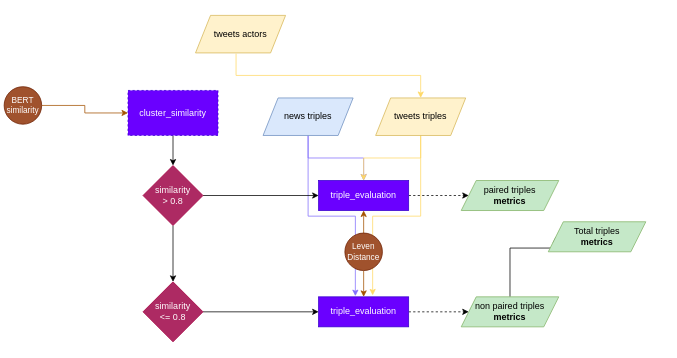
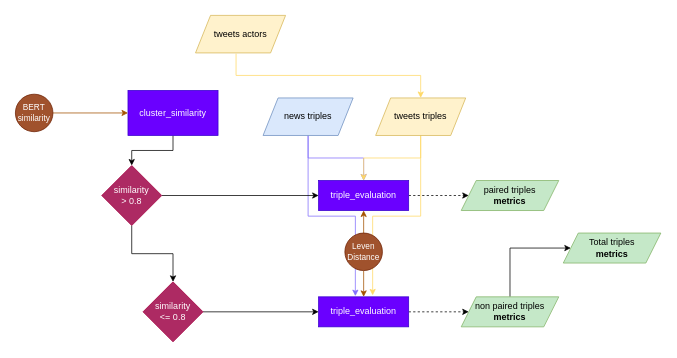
  <mxCell id="0" />
  <mxCell id="1" parent="0" />
  <mxCell id="2" style="edgeStyle=orthogonalEdgeStyle;rounded=0;orthogonalLoop=1;jettySize=auto;html=1;exitX=0.5;exitY=1;exitDx=0;exitDy=0;entryX=0.5;entryY=0;entryDx=0;entryDy=0;strokeColor=#826FFC;" edge="1" parent="1" source="4" target="18"><mxGeometry relative="1" as="geometry" /></mxCell>
  <mxCell id="3" style="edgeStyle=orthogonalEdgeStyle;rounded=0;orthogonalLoop=1;jettySize=auto;html=1;exitX=0.5;exitY=1;exitDx=0;exitDy=0;entryX=0.408;entryY=-0.025;entryDx=0;entryDy=0;entryPerimeter=0;strokeColor=#826FFC;" edge="1" parent="1" source="4" target="23"><mxGeometry relative="1" as="geometry" /></mxCell>
  <mxCell id="4" value="&lt;div&gt;news triples&lt;/div&gt;" style="shape=parallelogram;perimeter=parallelogramPerimeter;whiteSpace=wrap;html=1;fixedSize=1;fillColor=#dae8fc;strokeColor=#6c8ebf;" vertex="1" parent="1"><mxGeometry x="350" y="130" width="120" height="50" as="geometry" /></mxCell>
  <mxCell id="5" style="edgeStyle=orthogonalEdgeStyle;rounded=0;orthogonalLoop=1;jettySize=auto;html=1;exitX=0.45;exitY=1.02;exitDx=0;exitDy=0;exitPerimeter=0;strokeColor=#FFD966;" edge="1" parent="1" source="6" target="9"><mxGeometry relative="1" as="geometry"><mxPoint x="240" y="130" as="targetPoint" /><mxPoint x="330" y="80" as="sourcePoint" /></mxGeometry></mxCell>
  <mxCell id="6" value="tweets actors" style="shape=parallelogram;perimeter=parallelogramPerimeter;whiteSpace=wrap;html=1;fixedSize=1;fillColor=#fff2cc;strokeColor=#d6b656;" vertex="1" parent="1"><mxGeometry x="260" y="20" width="120" height="50" as="geometry" /></mxCell>
  <mxCell id="7" style="edgeStyle=orthogonalEdgeStyle;rounded=0;orthogonalLoop=1;jettySize=auto;html=1;exitX=0.5;exitY=1;exitDx=0;exitDy=0;entryX=0.5;entryY=0;entryDx=0;entryDy=0;strokeColor=#FFD966;" edge="1" parent="1" source="9" target="18"><mxGeometry relative="1" as="geometry"><mxPoint x="490" y="240" as="targetPoint" /></mxGeometry></mxCell>
  <mxCell id="8" style="edgeStyle=orthogonalEdgeStyle;rounded=0;orthogonalLoop=1;jettySize=auto;html=1;exitX=0.5;exitY=1;exitDx=0;exitDy=0;entryX=0.6;entryY=-0.05;entryDx=0;entryDy=0;entryPerimeter=0;strokeColor=#FFD966;" edge="1" parent="1" source="9" target="23"><mxGeometry relative="1" as="geometry" /></mxCell>
  <mxCell id="9" value="tweets triples" style="shape=parallelogram;perimeter=parallelogramPerimeter;whiteSpace=wrap;html=1;fixedSize=1;fillColor=#fff2cc;strokeColor=#d6b656;" vertex="1" parent="1"><mxGeometry x="500" y="130" width="120" height="50" as="geometry" /></mxCell>
  <mxCell id="10" style="edgeStyle=orthogonalEdgeStyle;rounded=0;orthogonalLoop=1;jettySize=auto;html=1;exitX=0.5;exitY=1;exitDx=0;exitDy=0;entryX=0.5;entryY=0;entryDx=0;entryDy=0;" edge="1" parent="1" source="11" target="16"><mxGeometry relative="1" as="geometry" /></mxCell>
- <mxCell id="11" value="cluster_similarity" style="rounded=0;whiteSpace=wrap;html=1;strokeColor=#3700CC;fillColor=#6a00ff;fontColor=#ffffff;dashed=1;" vertex="1" parent="1"><mxGeometry x="170" y="120" width="120" height="60" as="geometry" /></mxCell>
+ <mxCell id="11" value="cluster_similarity" style="rounded=0;whiteSpace=wrap;html=1;strokeColor=#3700CC;fillColor=#6a00ff;fontColor=#ffffff;" vertex="1" parent="1"><mxGeometry x="170" y="120" width="120" height="60" as="geometry" /></mxCell>
  <mxCell id="12" style="edgeStyle=orthogonalEdgeStyle;rounded=0;orthogonalLoop=1;jettySize=auto;html=1;exitX=1;exitY=0.5;exitDx=0;exitDy=0;entryX=0;entryY=0.5;entryDx=0;entryDy=0;strokeColor=#A35200;" edge="1" parent="1" source="13" target="11"><mxGeometry relative="1" as="geometry" /></mxCell>
- <mxCell id="13" value="&lt;div style=&quot;font-size: 11px&quot;&gt;&lt;font style=&quot;font-size: 11px&quot;&gt;BERT&lt;/font&gt;&lt;/div&gt;&lt;div style=&quot;font-size: 11px&quot;&gt;&lt;font style=&quot;font-size: 11px&quot;&gt;similarity&lt;/font&gt;&lt;br&gt;&lt;/div&gt;" style="ellipse;whiteSpace=wrap;html=1;aspect=fixed;fillColor=#a0522d;strokeColor=#6D1F00;fontColor=#ffffff;" vertex="1" parent="1"><mxGeometry x="5" y="115" width="50" height="50" as="geometry" /></mxCell>
+ <mxCell id="13" value="&lt;div style=&quot;font-size: 11px&quot;&gt;&lt;font style=&quot;font-size: 11px&quot;&gt;BERT&lt;/font&gt;&lt;/div&gt;&lt;div style=&quot;font-size: 11px&quot;&gt;&lt;font style=&quot;font-size: 11px&quot;&gt;similarity&lt;/font&gt;&lt;br&gt;&lt;/div&gt;" style="ellipse;whiteSpace=wrap;html=1;aspect=fixed;fillColor=#a0522d;strokeColor=#6D1F00;fontColor=#ffffff;" vertex="1" parent="1"><mxGeometry x="20" y="125" width="50" height="50" as="geometry" /></mxCell>
  <mxCell id="14" style="edgeStyle=orthogonalEdgeStyle;rounded=0;orthogonalLoop=1;jettySize=auto;html=1;exitX=1;exitY=0.5;exitDx=0;exitDy=0;entryX=0;entryY=0.5;entryDx=0;entryDy=0;" edge="1" parent="1" source="16" target="18"><mxGeometry relative="1" as="geometry" /></mxCell>
  <mxCell id="15" style="edgeStyle=orthogonalEdgeStyle;rounded=0;orthogonalLoop=1;jettySize=auto;html=1;exitX=0.5;exitY=1;exitDx=0;exitDy=0;entryX=0.5;entryY=0;entryDx=0;entryDy=0;" edge="1" parent="1" source="16" target="21"><mxGeometry relative="1" as="geometry" /></mxCell>
- <mxCell id="16" value="&lt;div&gt;similarity &lt;br&gt;&lt;/div&gt;&lt;div&gt;&amp;gt; 0.8&lt;br&gt;&lt;/div&gt;" style="rhombus;whiteSpace=wrap;html=1;strokeColor=#A50040;fontColor=#ffffff;fillColor=#AD2A63;" vertex="1" parent="1"><mxGeometry x="190" y="220" width="80" height="80" as="geometry" /></mxCell>
+ <mxCell id="16" value="&lt;div&gt;similarity &lt;br&gt;&lt;/div&gt;&lt;div&gt;&amp;gt; 0.8&lt;br&gt;&lt;/div&gt;" style="rhombus;whiteSpace=wrap;html=1;strokeColor=#A50040;fontColor=#ffffff;fillColor=#AD2A63;" vertex="1" parent="1"><mxGeometry x="135" y="220" width="80" height="80" as="geometry" /></mxCell>
  <mxCell id="17" style="edgeStyle=orthogonalEdgeStyle;rounded=0;orthogonalLoop=1;jettySize=auto;html=1;exitX=1;exitY=0.5;exitDx=0;exitDy=0;entryX=0;entryY=0.5;entryDx=0;entryDy=0;dashed=1;" edge="1" parent="1" source="18" target="19"><mxGeometry relative="1" as="geometry" /></mxCell>
  <mxCell id="18" value="triple_evaluation" style="rounded=0;whiteSpace=wrap;html=1;fillColor=#6a00ff;strokeColor=#3700CC;fontColor=#ffffff;" vertex="1" parent="1"><mxGeometry x="424" y="240" width="120" height="40" as="geometry" /></mxCell>
  <mxCell id="19" value="&lt;div&gt;paired triples&lt;/div&gt;&lt;div&gt;&lt;b&gt;metrics&lt;/b&gt;&lt;br&gt;&lt;/div&gt;" style="shape=parallelogram;perimeter=parallelogramPerimeter;whiteSpace=wrap;html=1;fixedSize=1;strokeColor=#82b366;fillColor=#C5E8C8;" vertex="1" parent="1"><mxGeometry x="614" y="240" width="130" height="40" as="geometry" /></mxCell>
  <mxCell id="20" style="edgeStyle=orthogonalEdgeStyle;rounded=0;orthogonalLoop=1;jettySize=auto;html=1;exitX=1;exitY=0.5;exitDx=0;exitDy=0;entryX=0;entryY=0.5;entryDx=0;entryDy=0;" edge="1" parent="1" source="21" target="23"><mxGeometry relative="1" as="geometry" /></mxCell>
  <mxCell id="21" value="&lt;div&gt;similarity &lt;br&gt;&lt;/div&gt;&lt;div&gt;&amp;lt;= 0.8&lt;br&gt;&lt;/div&gt;" style="rhombus;whiteSpace=wrap;html=1;strokeColor=#A50040;fontColor=#ffffff;fillColor=#AD2A63;" vertex="1" parent="1"><mxGeometry x="190" y="375" width="80" height="80" as="geometry" /></mxCell>
  <mxCell id="22" style="edgeStyle=orthogonalEdgeStyle;rounded=0;orthogonalLoop=1;jettySize=auto;html=1;exitX=1;exitY=0.5;exitDx=0;exitDy=0;entryX=0;entryY=0.5;entryDx=0;entryDy=0;dashed=1;" edge="1" parent="1" source="23" target="25"><mxGeometry relative="1" as="geometry" /></mxCell>
  <mxCell id="23" value="triple_evaluation" style="rounded=0;whiteSpace=wrap;html=1;fillColor=#6a00ff;strokeColor=#3700CC;fontColor=#ffffff;" vertex="1" parent="1"><mxGeometry x="424" y="395" width="120" height="40" as="geometry" /></mxCell>
  <mxCell id="24" style="edgeStyle=orthogonalEdgeStyle;rounded=0;orthogonalLoop=1;jettySize=auto;html=1;exitX=0.5;exitY=0;exitDx=0;exitDy=0;entryX=0;entryY=0.5;entryDx=0;entryDy=0;strokeColor=#000000;" edge="1" parent="1" source="25" target="29"><mxGeometry relative="1" as="geometry"><Array as="points"><mxPoint x="679" y="330" /></Array></mxGeometry></mxCell>
  <mxCell id="25" value="&lt;div&gt;non paired triples&lt;/div&gt;&lt;b&gt;metrics&lt;/b&gt;" style="shape=parallelogram;perimeter=parallelogramPerimeter;whiteSpace=wrap;html=1;fixedSize=1;strokeColor=#82b366;fillColor=#C5E8C8;" vertex="1" parent="1"><mxGeometry x="614" y="395" width="130" height="40" as="geometry" /></mxCell>
  <mxCell id="26" style="edgeStyle=orthogonalEdgeStyle;rounded=0;orthogonalLoop=1;jettySize=auto;html=1;exitX=0.5;exitY=0;exitDx=0;exitDy=0;entryX=0.5;entryY=1;entryDx=0;entryDy=0;strokeColor=#A35200;" edge="1" parent="1" source="28" target="18"><mxGeometry relative="1" as="geometry" /></mxCell>
  <mxCell id="27" style="edgeStyle=orthogonalEdgeStyle;rounded=0;orthogonalLoop=1;jettySize=auto;html=1;exitX=0.5;exitY=1;exitDx=0;exitDy=0;entryX=0.5;entryY=0;entryDx=0;entryDy=0;strokeColor=#A35200;" edge="1" parent="1" source="28" target="23"><mxGeometry relative="1" as="geometry" /></mxCell>
  <mxCell id="28" value="&lt;div style=&quot;font-size: 11px&quot;&gt;Leven&lt;/div&gt;&lt;div style=&quot;font-size: 11px&quot;&gt;Distance&lt;br&gt;&lt;/div&gt;" style="ellipse;whiteSpace=wrap;html=1;aspect=fixed;fillColor=#a0522d;strokeColor=#6D1F00;fontColor=#ffffff;" vertex="1" parent="1"><mxGeometry x="459" y="310" width="50" height="50" as="geometry" /></mxCell>
- <mxCell id="29" value="&lt;div&gt;Total triples&lt;/div&gt;&lt;div&gt;&lt;b&gt;metrics&lt;/b&gt;&lt;br&gt;&lt;/div&gt;" style="shape=parallelogram;perimeter=parallelogramPerimeter;whiteSpace=wrap;html=1;fixedSize=1;strokeColor=#82b366;fillColor=#C5E8C8;" vertex="1" parent="1"><mxGeometry x="730" y="295" width="130" height="40" as="geometry" /></mxCell>
+ <mxCell id="29" value="&lt;div&gt;Total triples&lt;/div&gt;&lt;div&gt;&lt;b&gt;metrics&lt;/b&gt;&lt;br&gt;&lt;/div&gt;" style="shape=parallelogram;perimeter=parallelogramPerimeter;whiteSpace=wrap;html=1;fixedSize=1;strokeColor=#82b366;fillColor=#C5E8C8;" vertex="1" parent="1"><mxGeometry x="750" y="310" width="130" height="40" as="geometry" /></mxCell>
